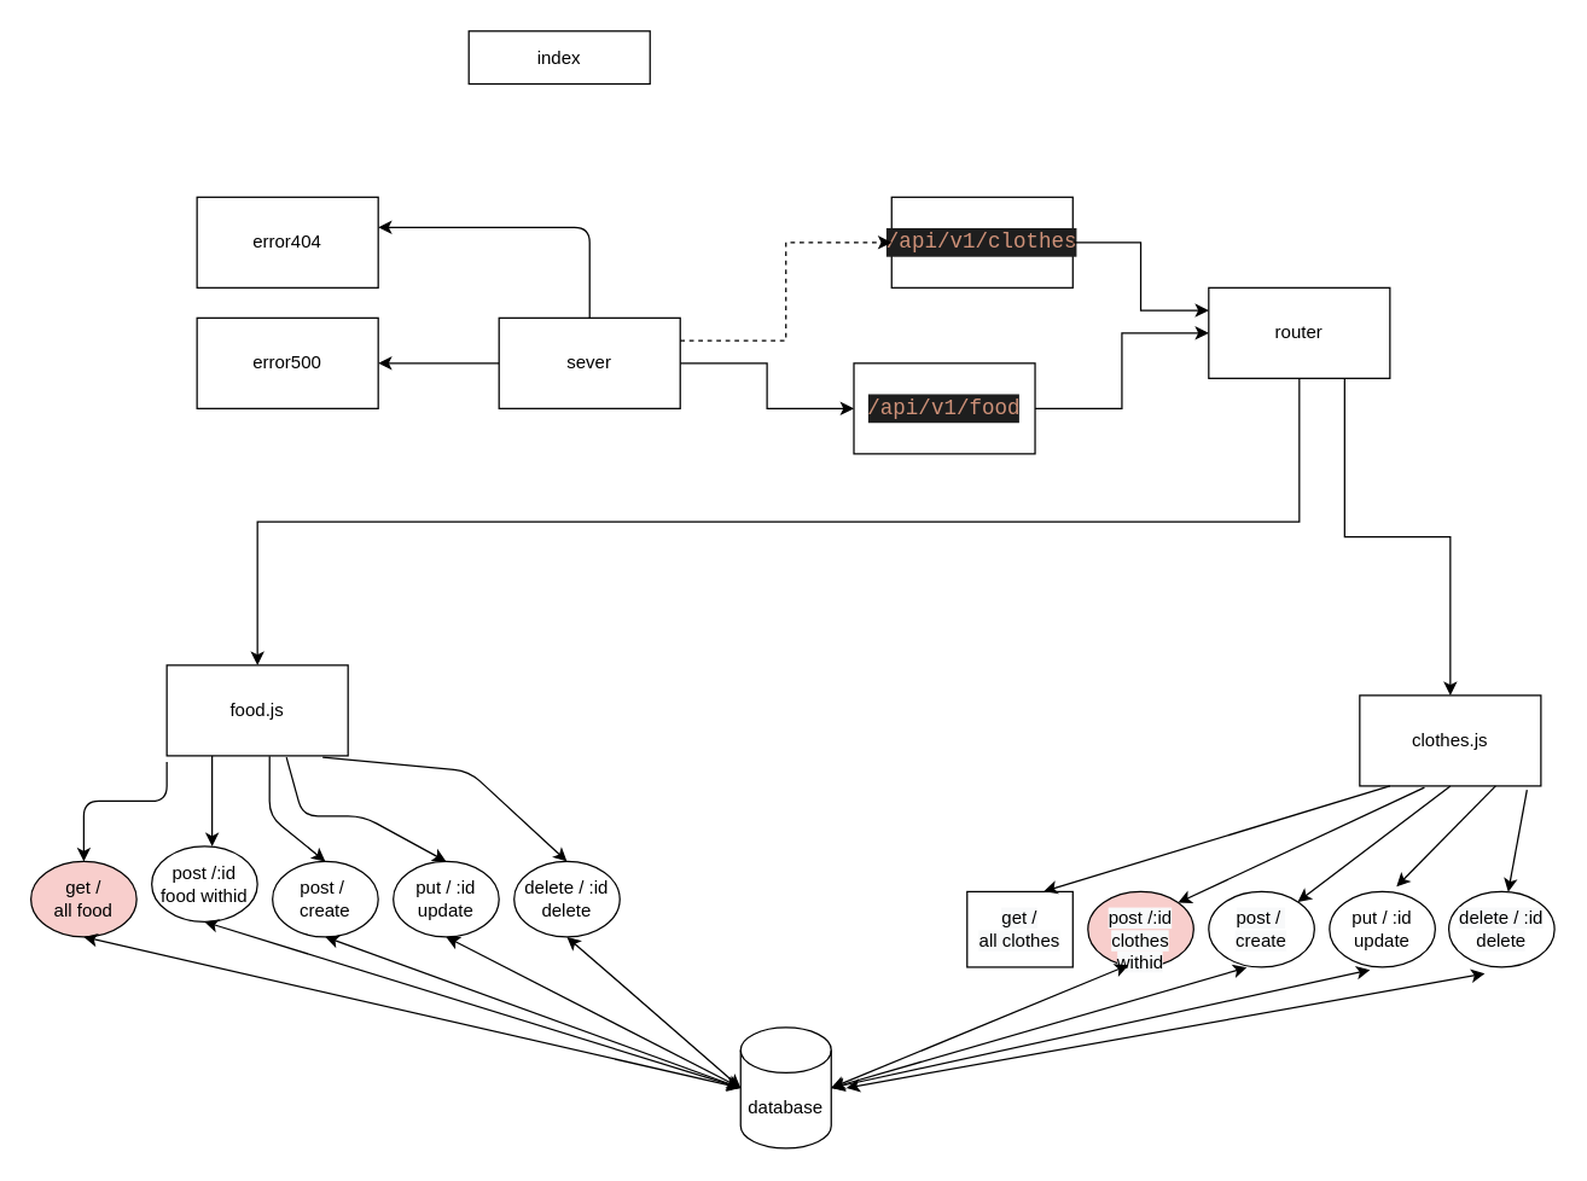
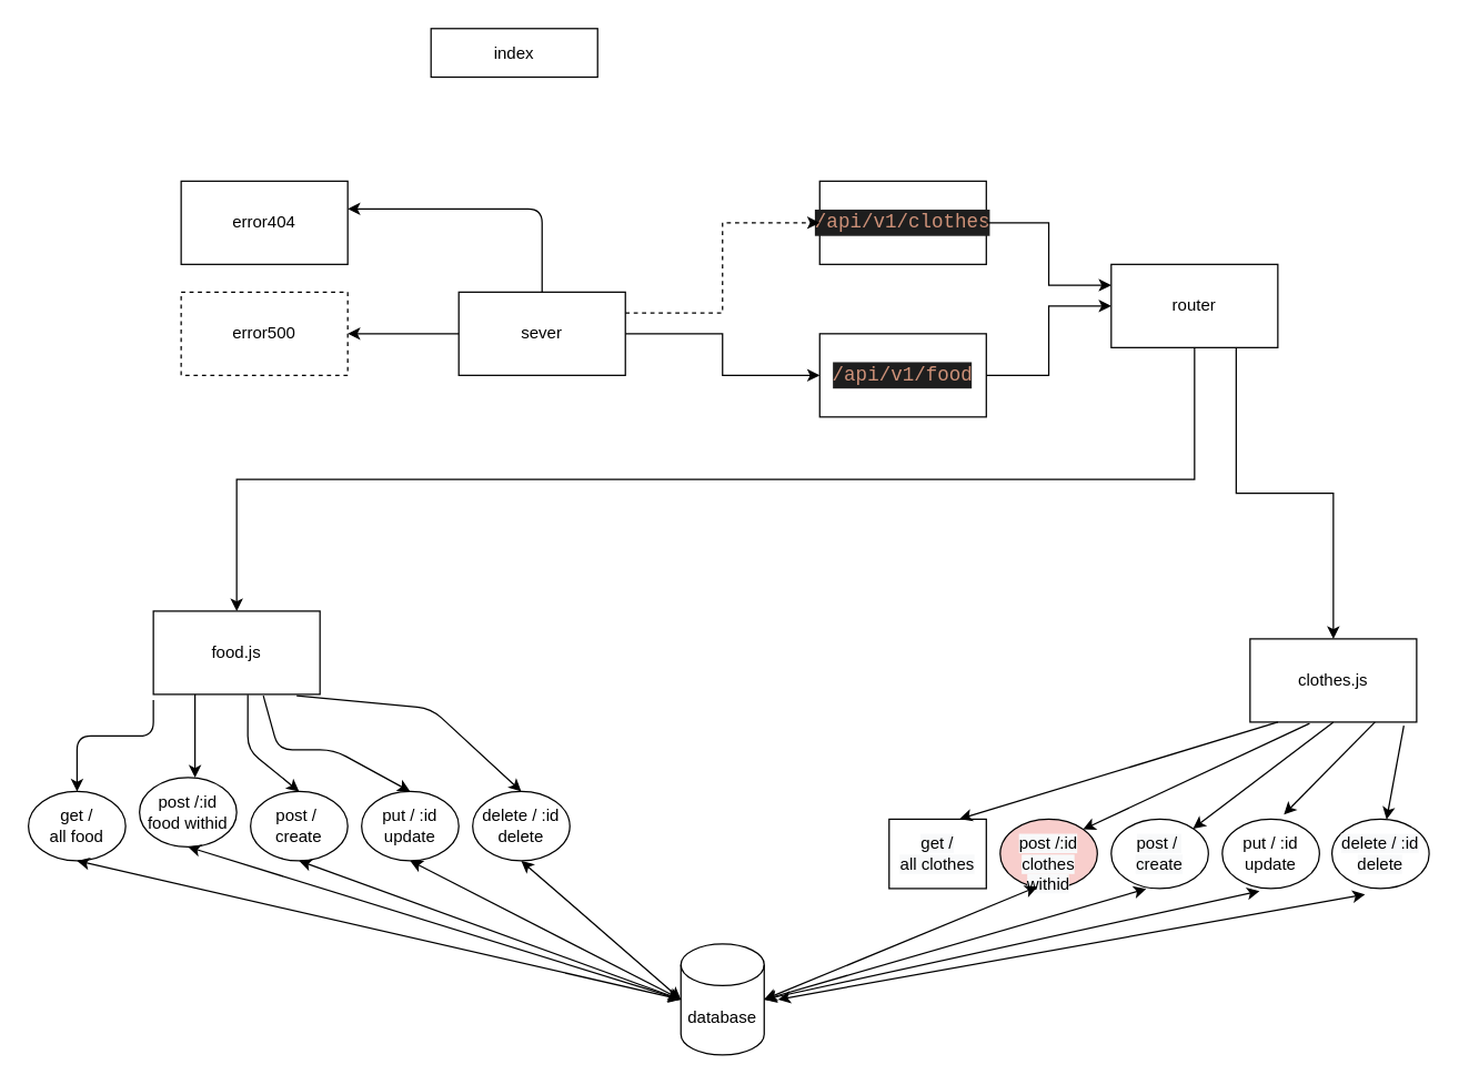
  <mxCell id="0" />
  <mxCell id="1" parent="0" />
  <mxCell id="2" value="index" style="rounded=0;whiteSpace=wrap;html=1;" vertex="1" parent="1"><mxGeometry x="310" y="20" width="120" height="35" as="geometry" /></mxCell>
  <mxCell id="3" value="" style="edgeStyle=orthogonalEdgeStyle;rounded=0;orthogonalLoop=1;jettySize=auto;html=1;" edge="1" parent="1" source="5" target="6"><mxGeometry relative="1" as="geometry" /></mxCell>
  <mxCell id="4" value="" style="edgeStyle=orthogonalEdgeStyle;rounded=0;orthogonalLoop=1;jettySize=auto;html=1;" edge="1" parent="1" source="5" target="8"><mxGeometry relative="1" as="geometry" /></mxCell>
  <mxCell id="5" value="sever" style="rounded=0;whiteSpace=wrap;html=1;" vertex="1" parent="1"><mxGeometry x="330" y="210" width="120" height="60" as="geometry" /></mxCell>
- <mxCell id="6" value="error500" style="rounded=0;whiteSpace=wrap;html=1;" vertex="1" parent="1"><mxGeometry x="130" y="210" width="120" height="60" as="geometry" /></mxCell>
+ <mxCell id="6" value="error500" style="rounded=0;whiteSpace=wrap;html=1;dashed=1;" vertex="1" parent="1"><mxGeometry x="130" y="210" width="120" height="60" as="geometry" /></mxCell>
  <mxCell id="7" value="" style="edgeStyle=orthogonalEdgeStyle;rounded=0;orthogonalLoop=1;jettySize=auto;html=1;" edge="1" parent="1" source="8" target="10"><mxGeometry relative="1" as="geometry" /></mxCell>
- <mxCell id="8" value="&lt;div style=&quot;color: rgb(212 , 212 , 212) ; background-color: rgb(30 , 30 , 30) ; font-family: &amp;#34;consolas&amp;#34; , &amp;#34;courier new&amp;#34; , monospace ; font-size: 14px ; line-height: 19px&quot;&gt;&lt;span style=&quot;color: #ce9178&quot;&gt;/api/v1/food&lt;/span&gt;&lt;/div&gt;" style="rounded=0;whiteSpace=wrap;html=1;" vertex="1" parent="1"><mxGeometry x="565" y="240" width="120" height="60" as="geometry" /></mxCell>
+ <mxCell id="8" value="&lt;div style=&quot;color: rgb(212 , 212 , 212) ; background-color: rgb(30 , 30 , 30) ; font-family: &amp;#34;consolas&amp;#34; , &amp;#34;courier new&amp;#34; , monospace ; font-size: 14px ; line-height: 19px&quot;&gt;&lt;span style=&quot;color: #ce9178&quot;&gt;/api/v1/food&lt;/span&gt;&lt;/div&gt;" style="rounded=0;whiteSpace=wrap;html=1;" vertex="1" parent="1"><mxGeometry x="590" y="240" width="120" height="60" as="geometry" /></mxCell>
  <mxCell id="9" value="" style="edgeStyle=orthogonalEdgeStyle;rounded=0;orthogonalLoop=1;jettySize=auto;html=1;exitX=0.75;exitY=1;exitDx=0;exitDy=0;" edge="1" parent="1" source="10" target="16"><mxGeometry relative="1" as="geometry" /></mxCell>
  <mxCell id="10" value="router" style="whiteSpace=wrap;html=1;rounded=0;" vertex="1" parent="1"><mxGeometry x="800" y="190" width="120" height="60" as="geometry" /></mxCell>
  <mxCell id="11" value="error404" style="rounded=0;whiteSpace=wrap;html=1;" vertex="1" parent="1"><mxGeometry x="130" y="130" width="120" height="60" as="geometry" /></mxCell>
  <mxCell id="12" value="" style="endArrow=classic;html=1;exitX=0.5;exitY=0;exitDx=0;exitDy=0;" edge="1" parent="1" source="5"><mxGeometry width="50" height="50" relative="1" as="geometry"><mxPoint x="360" y="260" as="sourcePoint" /><mxPoint x="250" y="150" as="targetPoint" /><Array as="points"><mxPoint x="390" y="150" /></Array></mxGeometry></mxCell>
  <mxCell id="13" value="&lt;div style=&quot;color: rgb(212 , 212 , 212) ; background-color: rgb(30 , 30 , 30) ; font-family: &amp;#34;consolas&amp;#34; , &amp;#34;courier new&amp;#34; , monospace ; font-size: 14px ; line-height: 19px&quot;&gt;&lt;span style=&quot;color: #ce9178&quot;&gt;/api/v1/clothes&lt;/span&gt;&lt;/div&gt;" style="rounded=0;whiteSpace=wrap;html=1;" vertex="1" parent="1"><mxGeometry x="590" y="130" width="120" height="60" as="geometry" /></mxCell>
  <mxCell id="14" value="" style="edgeStyle=orthogonalEdgeStyle;rounded=0;orthogonalLoop=1;jettySize=auto;html=1;exitX=1;exitY=0.25;exitDx=0;exitDy=0;entryX=0;entryY=0.5;entryDx=0;entryDy=0;dashed=1;" edge="1" parent="1" source="5" target="13"><mxGeometry relative="1" as="geometry"><mxPoint x="460" y="220" as="sourcePoint" /><mxPoint x="600" y="280" as="targetPoint" /></mxGeometry></mxCell>
  <mxCell id="15" value="" style="edgeStyle=orthogonalEdgeStyle;rounded=0;orthogonalLoop=1;jettySize=auto;html=1;entryX=0;entryY=0.25;entryDx=0;entryDy=0;exitX=1;exitY=0.5;exitDx=0;exitDy=0;" edge="1" parent="1" source="13" target="10"><mxGeometry relative="1" as="geometry"><mxPoint x="720" y="280" as="sourcePoint" /><mxPoint x="810" y="230" as="targetPoint" /></mxGeometry></mxCell>
  <mxCell id="16" value="clothes.js" style="whiteSpace=wrap;html=1;rounded=0;" vertex="1" parent="1"><mxGeometry x="900" y="460" width="120" height="60" as="geometry" /></mxCell>
  <mxCell id="17" value="" style="edgeStyle=orthogonalEdgeStyle;rounded=0;orthogonalLoop=1;jettySize=auto;html=1;exitX=0.5;exitY=1;exitDx=0;exitDy=0;" edge="1" parent="1" target="18" source="10"><mxGeometry relative="1" as="geometry"><mxPoint x="710" y="250" as="sourcePoint" /></mxGeometry></mxCell>
  <mxCell id="18" value="food.js" style="whiteSpace=wrap;html=1;rounded=0;" vertex="1" parent="1"><mxGeometry x="110" y="440" width="120" height="60" as="geometry" /></mxCell>
- <mxCell id="19" value="get /&lt;br&gt;all food" style="ellipse;whiteSpace=wrap;html=1;fillColor=#f8cecc;" vertex="1" parent="1"><mxGeometry x="20" y="570" width="70" height="50" as="geometry" /></mxCell>
+ <mxCell id="19" value="get /&lt;br&gt;all food" style="ellipse;whiteSpace=wrap;html=1;" vertex="1" parent="1"><mxGeometry x="20" y="570" width="70" height="50" as="geometry" /></mxCell>
  <mxCell id="20" value="post /:id&lt;br&gt;food withid" style="ellipse;whiteSpace=wrap;html=1;" vertex="1" parent="1"><mxGeometry x="100" y="560" width="70" height="50" as="geometry" /></mxCell>
  <mxCell id="21" value="post /&amp;nbsp;&lt;br&gt;create" style="ellipse;whiteSpace=wrap;html=1;" vertex="1" parent="1"><mxGeometry x="180" y="570" width="70" height="50" as="geometry" /></mxCell>
  <mxCell id="22" value="put / :id&lt;br&gt;update" style="ellipse;whiteSpace=wrap;html=1;" vertex="1" parent="1"><mxGeometry x="260" y="570" width="70" height="50" as="geometry" /></mxCell>
  <mxCell id="23" value="delete / :id&lt;br&gt;delete" style="ellipse;whiteSpace=wrap;html=1;" vertex="1" parent="1"><mxGeometry x="340" y="570" width="70" height="50" as="geometry" /></mxCell>
  <mxCell id="24" value="&#10;&#10;&lt;span style=&quot;color: rgb(0, 0, 0); font-family: helvetica; font-size: 12px; font-style: normal; font-weight: 400; letter-spacing: normal; text-align: center; text-indent: 0px; text-transform: none; word-spacing: 0px; background-color: rgb(248, 249, 250); display: inline; float: none;&quot;&gt;delete / :id&lt;/span&gt;&lt;br style=&quot;color: rgb(0, 0, 0); font-family: helvetica; font-size: 12px; font-style: normal; font-weight: 400; letter-spacing: normal; text-align: center; text-indent: 0px; text-transform: none; word-spacing: 0px; background-color: rgb(248, 249, 250);&quot;&gt;&lt;span style=&quot;color: rgb(0, 0, 0); font-family: helvetica; font-size: 12px; font-style: normal; font-weight: 400; letter-spacing: normal; text-align: center; text-indent: 0px; text-transform: none; word-spacing: 0px; background-color: rgb(248, 249, 250); display: inline; float: none;&quot;&gt;delete&lt;/span&gt;&#10;&#10;" style="ellipse;whiteSpace=wrap;html=1;" vertex="1" parent="1"><mxGeometry x="959" y="590" width="70" height="50" as="geometry" /></mxCell>
  <mxCell id="25" value="&lt;span&gt;put / :id&lt;/span&gt;&lt;br&gt;&lt;span&gt;update&lt;/span&gt;" style="ellipse;whiteSpace=wrap;html=1;" vertex="1" parent="1"><mxGeometry x="880" y="590" width="70" height="50" as="geometry" /></mxCell>
  <mxCell id="26" value="&lt;span style=&quot;color: rgb(0 , 0 , 0) ; font-family: &amp;#34;helvetica&amp;#34; ; font-size: 12px ; font-style: normal ; font-weight: 400 ; letter-spacing: normal ; text-align: center ; text-indent: 0px ; text-transform: none ; word-spacing: 0px ; background-color: rgb(248 , 249 , 250) ; display: inline ; float: none&quot;&gt;get /&lt;/span&gt;&lt;br style=&quot;color: rgb(0 , 0 , 0) ; font-family: &amp;#34;helvetica&amp;#34; ; font-size: 12px ; font-style: normal ; font-weight: 400 ; letter-spacing: normal ; text-align: center ; text-indent: 0px ; text-transform: none ; word-spacing: 0px ; background-color: rgb(248 , 249 , 250)&quot;&gt;&lt;span style=&quot;color: rgb(0 , 0 , 0) ; font-family: &amp;#34;helvetica&amp;#34; ; font-size: 12px ; font-style: normal ; font-weight: 400 ; letter-spacing: normal ; text-align: center ; text-indent: 0px ; text-transform: none ; word-spacing: 0px ; background-color: rgb(248 , 249 , 250) ; display: inline ; float: none&quot;&gt;all clothes&lt;/span&gt;" style="whiteSpace=wrap;html=1;rounded=0;" vertex="1" parent="1"><mxGeometry x="640" y="590" width="70" height="50" as="geometry" /></mxCell>
  <mxCell id="27" value="&lt;br&gt;&lt;span style=&quot;color: rgb(0 , 0 , 0) ; font-family: &amp;#34;helvetica&amp;#34; ; font-size: 12px ; font-style: normal ; font-weight: 400 ; letter-spacing: normal ; text-align: center ; text-indent: 0px ; text-transform: none ; word-spacing: 0px ; background-color: rgb(248 , 249 , 250) ; display: inline ; float: none&quot;&gt;post /:id&lt;/span&gt;&lt;br style=&quot;color: rgb(0 , 0 , 0) ; font-family: &amp;#34;helvetica&amp;#34; ; font-size: 12px ; font-style: normal ; font-weight: 400 ; letter-spacing: normal ; text-align: center ; text-indent: 0px ; text-transform: none ; word-spacing: 0px ; background-color: rgb(248 , 249 , 250)&quot;&gt;&lt;span style=&quot;color: rgb(0 , 0 , 0) ; font-family: &amp;#34;helvetica&amp;#34; ; font-size: 12px ; font-style: normal ; font-weight: 400 ; letter-spacing: normal ; text-align: center ; text-indent: 0px ; text-transform: none ; word-spacing: 0px ; background-color: rgb(248 , 249 , 250) ; display: inline ; float: none&quot;&gt;clothes withid&lt;/span&gt;" style="ellipse;whiteSpace=wrap;html=1;fillColor=#f8cecc;" vertex="1" parent="1"><mxGeometry x="720" y="590" width="70" height="50" as="geometry" /></mxCell>
  <mxCell id="28" value="&#10;&#10;&lt;span style=&quot;color: rgb(0, 0, 0); font-family: helvetica; font-size: 12px; font-style: normal; font-weight: 400; letter-spacing: normal; text-align: center; text-indent: 0px; text-transform: none; word-spacing: 0px; background-color: rgb(248, 249, 250); display: inline; float: none;&quot;&gt;post /&amp;nbsp;&lt;/span&gt;&lt;br style=&quot;color: rgb(0, 0, 0); font-family: helvetica; font-size: 12px; font-style: normal; font-weight: 400; letter-spacing: normal; text-align: center; text-indent: 0px; text-transform: none; word-spacing: 0px; background-color: rgb(248, 249, 250);&quot;&gt;&lt;span style=&quot;color: rgb(0, 0, 0); font-family: helvetica; font-size: 12px; font-style: normal; font-weight: 400; letter-spacing: normal; text-align: center; text-indent: 0px; text-transform: none; word-spacing: 0px; background-color: rgb(248, 249, 250); display: inline; float: none;&quot;&gt;create&lt;/span&gt;&#10;&#10;" style="ellipse;whiteSpace=wrap;html=1;" vertex="1" parent="1"><mxGeometry x="800" y="590" width="70" height="50" as="geometry" /></mxCell>
  <mxCell id="29" value="" style="endArrow=classic;html=1;entryX=0.5;entryY=0;entryDx=0;entryDy=0;" edge="1" parent="1" target="19"><mxGeometry width="50" height="50" relative="1" as="geometry"><mxPoint x="110" y="504" as="sourcePoint" /><mxPoint x="430" y="570" as="targetPoint" /><Array as="points"><mxPoint x="110" y="530" /><mxPoint x="55" y="530" /></Array></mxGeometry></mxCell>
  <mxCell id="30" value="" style="endArrow=classic;html=1;exitX=0.86;exitY=1.017;exitDx=0;exitDy=0;exitPerimeter=0;entryX=0.5;entryY=0;entryDx=0;entryDy=0;" edge="1" parent="1" source="18" target="23"><mxGeometry width="50" height="50" relative="1" as="geometry"><mxPoint x="380" y="620" as="sourcePoint" /><mxPoint x="430" y="570" as="targetPoint" /><Array as="points"><mxPoint x="310" y="510" /></Array></mxGeometry></mxCell>
  <mxCell id="31" value="" style="endArrow=classic;html=1;exitX=0.66;exitY=1.017;exitDx=0;exitDy=0;exitPerimeter=0;entryX=0.5;entryY=0;entryDx=0;entryDy=0;" edge="1" parent="1" source="18" target="22"><mxGeometry width="50" height="50" relative="1" as="geometry"><mxPoint x="380" y="620" as="sourcePoint" /><mxPoint x="430" y="570" as="targetPoint" /><Array as="points"><mxPoint x="200" y="540" /><mxPoint x="240" y="540" /></Array></mxGeometry></mxCell>
  <mxCell id="32" value="" style="endArrow=classic;html=1;exitX=0.567;exitY=1.003;exitDx=0;exitDy=0;exitPerimeter=0;entryX=0.5;entryY=0;entryDx=0;entryDy=0;" edge="1" parent="1" source="18" target="21"><mxGeometry width="50" height="50" relative="1" as="geometry"><mxPoint x="380" y="620" as="sourcePoint" /><mxPoint x="430" y="570" as="targetPoint" /><Array as="points"><mxPoint x="178" y="540" /></Array></mxGeometry></mxCell>
  <mxCell id="33" value="" style="endArrow=classic;html=1;exitX=0.25;exitY=1;exitDx=0;exitDy=0;entryX=0.571;entryY=0;entryDx=0;entryDy=0;entryPerimeter=0;" edge="1" parent="1" source="18" target="20"><mxGeometry width="50" height="50" relative="1" as="geometry"><mxPoint x="380" y="620" as="sourcePoint" /><mxPoint x="140" y="560" as="targetPoint" /></mxGeometry></mxCell>
  <mxCell id="34" value="" style="endArrow=classic;html=1;exitX=0.167;exitY=1;exitDx=0;exitDy=0;exitPerimeter=0;entryX=0.726;entryY=-0.004;entryDx=0;entryDy=0;entryPerimeter=0;" edge="1" parent="1" source="16" target="26"><mxGeometry width="50" height="50" relative="1" as="geometry"><mxPoint x="520" y="690" as="sourcePoint" /><mxPoint x="570" y="640" as="targetPoint" /></mxGeometry></mxCell>
  <mxCell id="35" value="" style="endArrow=classic;html=1;exitX=0.357;exitY=1.017;exitDx=0;exitDy=0;exitPerimeter=0;entryX=1;entryY=0;entryDx=0;entryDy=0;" edge="1" parent="1" source="16" target="27"><mxGeometry width="50" height="50" relative="1" as="geometry"><mxPoint x="520" y="690" as="sourcePoint" /><mxPoint x="570" y="640" as="targetPoint" /></mxGeometry></mxCell>
  <mxCell id="36" value="" style="endArrow=classic;html=1;exitX=0.5;exitY=1;exitDx=0;exitDy=0;" edge="1" parent="1" source="16" target="28"><mxGeometry width="50" height="50" relative="1" as="geometry"><mxPoint x="520" y="690" as="sourcePoint" /><mxPoint x="570" y="640" as="targetPoint" /></mxGeometry></mxCell>
  <mxCell id="37" value="" style="endArrow=classic;html=1;exitX=0.75;exitY=1;exitDx=0;exitDy=0;entryX=0.634;entryY=-0.068;entryDx=0;entryDy=0;entryPerimeter=0;" edge="1" parent="1" source="16" target="25"><mxGeometry width="50" height="50" relative="1" as="geometry"><mxPoint x="520" y="690" as="sourcePoint" /><mxPoint x="570" y="640" as="targetPoint" /></mxGeometry></mxCell>
  <mxCell id="38" value="" style="endArrow=classic;html=1;exitX=0.923;exitY=1.043;exitDx=0;exitDy=0;exitPerimeter=0;" edge="1" parent="1" source="16" target="24"><mxGeometry width="50" height="50" relative="1" as="geometry"><mxPoint x="520" y="690" as="sourcePoint" /><mxPoint x="570" y="640" as="targetPoint" /></mxGeometry></mxCell>
  <mxCell id="39" value="database" style="shape=cylinder3;whiteSpace=wrap;html=1;boundedLbl=1;backgroundOutline=1;size=15;" vertex="1" parent="1"><mxGeometry x="490" y="680" width="60" height="80" as="geometry" /></mxCell>
  <mxCell id="40" value="" style="endArrow=classic;startArrow=classic;html=1;entryX=0.383;entryY=0.972;entryDx=0;entryDy=0;entryPerimeter=0;" edge="1" parent="1" target="27"><mxGeometry width="50" height="50" relative="1" as="geometry"><mxPoint x="550" y="720" as="sourcePoint" /><mxPoint x="570" y="640" as="targetPoint" /></mxGeometry></mxCell>
  <mxCell id="41" value="" style="endArrow=classic;startArrow=classic;html=1;entryX=0.36;entryY=1.004;entryDx=0;entryDy=0;entryPerimeter=0;" edge="1" parent="1" target="28"><mxGeometry width="50" height="50" relative="1" as="geometry"><mxPoint x="550" y="720" as="sourcePoint" /><mxPoint x="570" y="640" as="targetPoint" /></mxGeometry></mxCell>
  <mxCell id="42" value="" style="endArrow=classic;startArrow=classic;html=1;entryX=0.383;entryY=1.036;entryDx=0;entryDy=0;entryPerimeter=0;" edge="1" parent="1" target="25"><mxGeometry width="50" height="50" relative="1" as="geometry"><mxPoint x="550" y="720" as="sourcePoint" /><mxPoint x="570" y="640" as="targetPoint" /></mxGeometry></mxCell>
  <mxCell id="43" value="" style="endArrow=classic;startArrow=classic;html=1;entryX=0.34;entryY=1.084;entryDx=0;entryDy=0;entryPerimeter=0;" edge="1" parent="1" target="24"><mxGeometry width="50" height="50" relative="1" as="geometry"><mxPoint x="560" y="720" as="sourcePoint" /><mxPoint x="570" y="640" as="targetPoint" /></mxGeometry></mxCell>
  <mxCell id="44" value="" style="endArrow=classic;startArrow=classic;html=1;entryX=0.5;entryY=1;entryDx=0;entryDy=0;exitX=0;exitY=0.5;exitDx=0;exitDy=0;exitPerimeter=0;" edge="1" parent="1" source="39" target="23"><mxGeometry width="50" height="50" relative="1" as="geometry"><mxPoint x="520" y="690" as="sourcePoint" /><mxPoint x="570" y="640" as="targetPoint" /></mxGeometry></mxCell>
  <mxCell id="45" value="" style="endArrow=classic;startArrow=classic;html=1;exitX=0;exitY=0.5;exitDx=0;exitDy=0;exitPerimeter=0;entryX=0.5;entryY=1;entryDx=0;entryDy=0;" edge="1" parent="1" source="39" target="22"><mxGeometry width="50" height="50" relative="1" as="geometry"><mxPoint x="520" y="690" as="sourcePoint" /><mxPoint x="570" y="640" as="targetPoint" /></mxGeometry></mxCell>
  <mxCell id="46" value="" style="endArrow=classic;startArrow=classic;html=1;entryX=0.5;entryY=1;entryDx=0;entryDy=0;" edge="1" parent="1" target="21"><mxGeometry width="50" height="50" relative="1" as="geometry"><mxPoint x="490" y="720" as="sourcePoint" /><mxPoint x="570" y="640" as="targetPoint" /></mxGeometry></mxCell>
  <mxCell id="47" value="" style="endArrow=classic;startArrow=classic;html=1;entryX=0.5;entryY=1;entryDx=0;entryDy=0;" edge="1" parent="1" target="20"><mxGeometry width="50" height="50" relative="1" as="geometry"><mxPoint x="490" y="720" as="sourcePoint" /><mxPoint x="570" y="640" as="targetPoint" /></mxGeometry></mxCell>
  <mxCell id="48" value="" style="endArrow=classic;startArrow=classic;html=1;entryX=0.5;entryY=1;entryDx=0;entryDy=0;" edge="1" parent="1" target="19"><mxGeometry width="50" height="50" relative="1" as="geometry"><mxPoint x="490" y="720" as="sourcePoint" /><mxPoint x="570" y="640" as="targetPoint" /></mxGeometry></mxCell>
